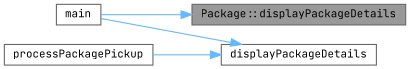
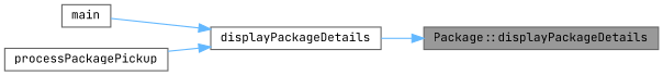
  digraph {
    fontname="JetBrains Mono"
    rankdir=RL
    node [color=grey40 fillcolor=white fontname="JetBrains Mono" fontsize=10 shape=box style=filled]
    edge [color=steelblue1 dir=back fontname="JetBrains Mono" fontsize=10 labelfontname=Helvetica labelfontsize=10 style=solid]
    n1 [color=gray40 fillcolor=grey60 fontcolor=black height=0.2 label="Package::displayPackageDetails" width=0.4]
    n2 [height=0.2 label=displayPackageDetails width=0.4]
    n3 [height=0.2 label=main width=0.4]
    n4 [height=0.2 label=processPackagePickup width=0.4]
-   n1 -> n3
+   n1 -> n2
    n2 -> n3
    n2 -> n4
  }
